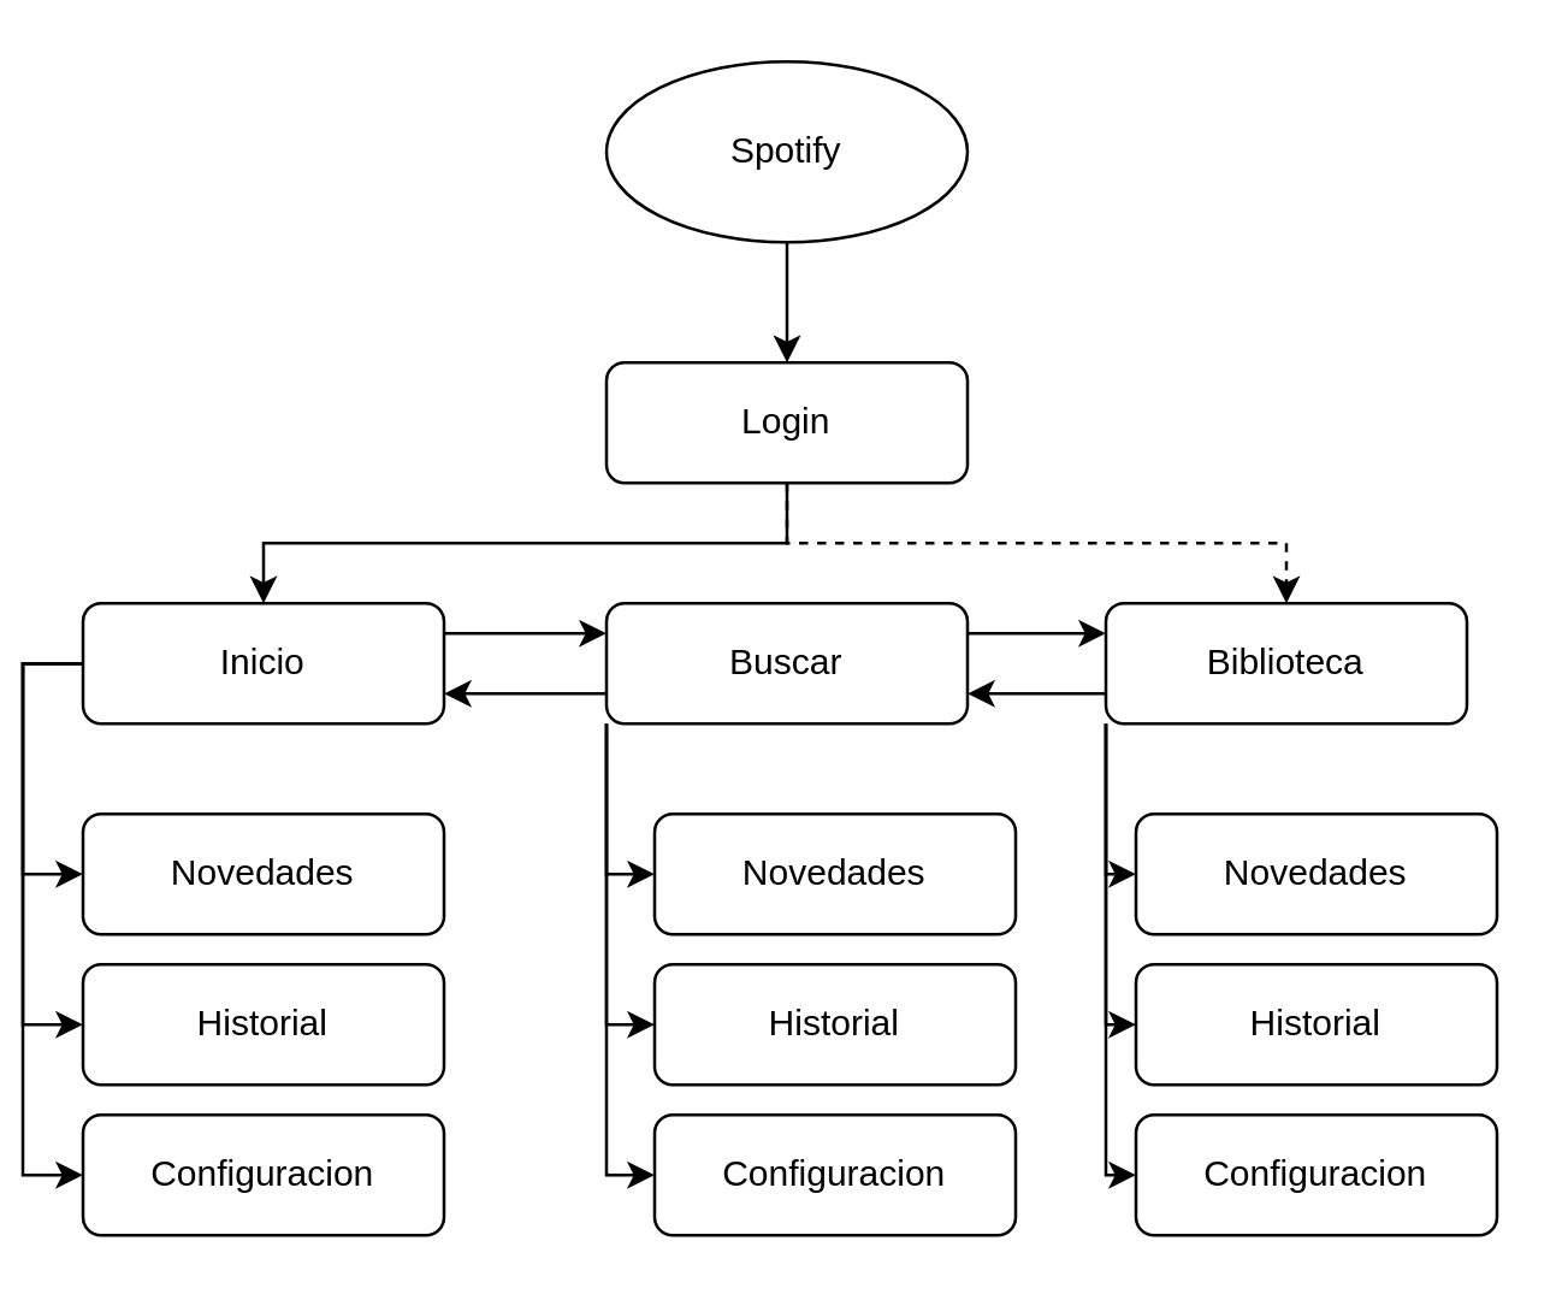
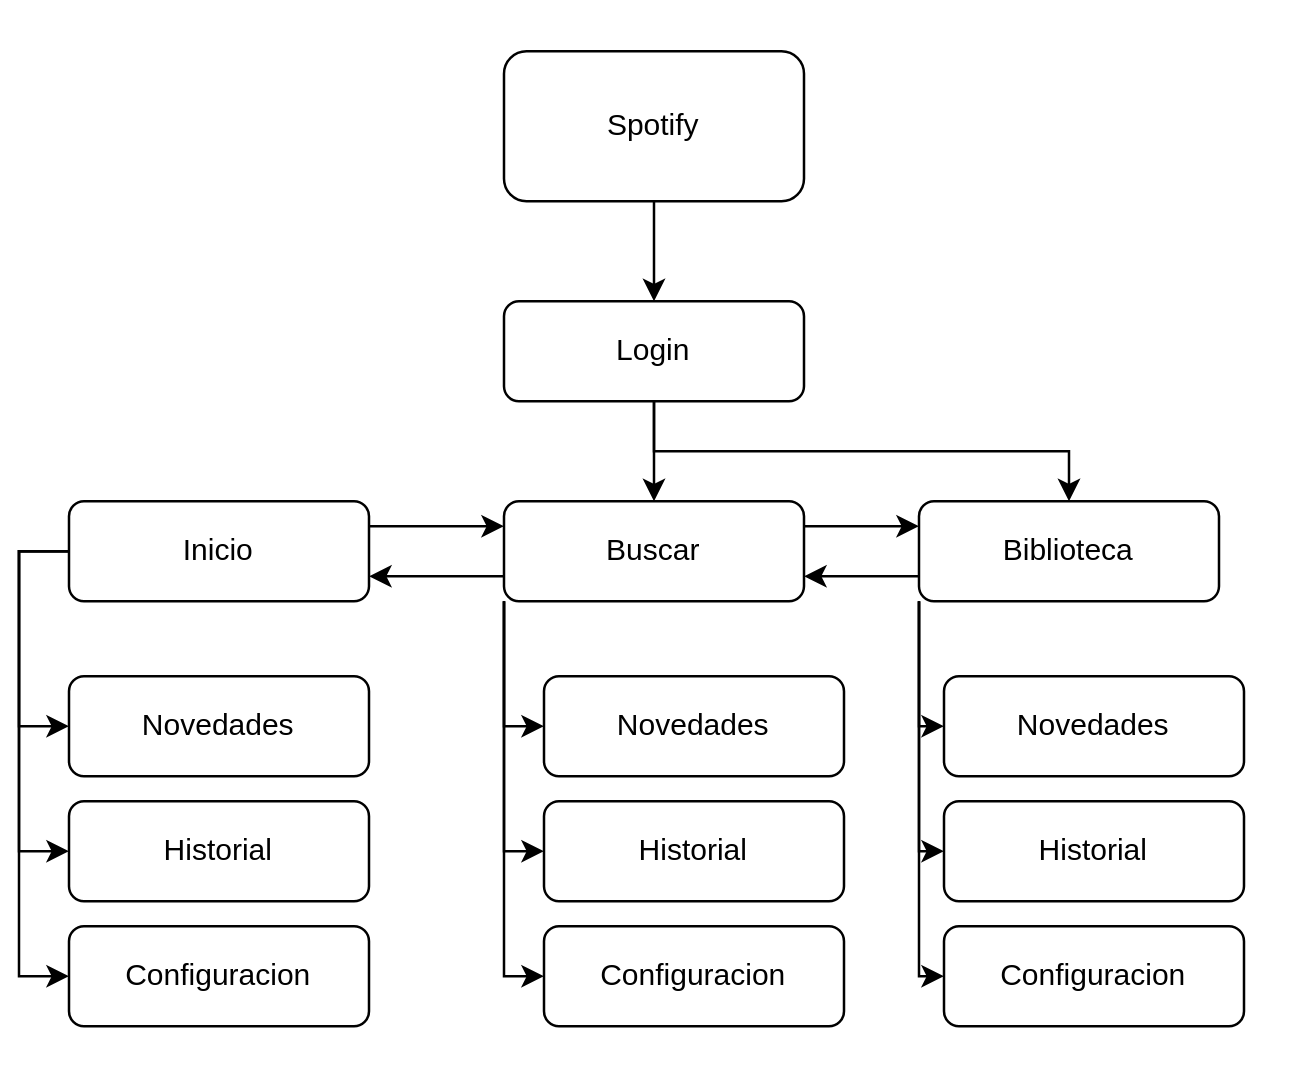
  <mxCell id="0" />
  <mxCell id="1" parent="0" />
  <mxCell id="2" style="edgeStyle=orthogonalEdgeStyle;rounded=0;orthogonalLoop=1;jettySize=auto;html=1;exitX=0.5;exitY=1;exitDx=0;exitDy=0;" edge="1" parent="1" source="3" target="6"><mxGeometry relative="1" as="geometry" /></mxCell>
- <mxCell id="3" value="Spotify" style="ellipse;whiteSpace=wrap;html=1;" vertex="1" parent="1"><mxGeometry x="194" y="20" width="120" height="60" as="geometry" /></mxCell>
- <mxCell id="4" style="edgeStyle=orthogonalEdgeStyle;rounded=0;orthogonalLoop=1;jettySize=auto;html=1;exitX=0.5;exitY=1;exitDx=0;exitDy=0;" edge="1" parent="1" source="6" target="11"><mxGeometry relative="1" as="geometry" /></mxCell>
- <mxCell id="5" style="edgeStyle=orthogonalEdgeStyle;rounded=0;orthogonalLoop=1;jettySize=auto;html=1;exitX=0.5;exitY=1;exitDx=0;exitDy=0;dashed=1;" edge="1" parent="1" source="6" target="22"><mxGeometry relative="1" as="geometry" /></mxCell>
+ <mxCell id="3" value="Spotify" style="rounded=1;whiteSpace=wrap;html=1;" vertex="1" parent="1"><mxGeometry x="194" y="20" width="120" height="60" as="geometry" /></mxCell>
+ <mxCell id="4" style="edgeStyle=orthogonalEdgeStyle;rounded=0;orthogonalLoop=1;jettySize=auto;html=1;exitX=0.5;exitY=1;exitDx=0;exitDy=0;" edge="1" parent="1" source="6" target="17"><mxGeometry relative="1" as="geometry" /></mxCell>
+ <mxCell id="5" style="edgeStyle=orthogonalEdgeStyle;rounded=0;orthogonalLoop=1;jettySize=auto;html=1;exitX=0.5;exitY=1;exitDx=0;exitDy=0;" edge="1" parent="1" source="6" target="22"><mxGeometry relative="1" as="geometry" /></mxCell>
  <mxCell id="6" value="Login" style="rounded=1;whiteSpace=wrap;html=1;" vertex="1" parent="1"><mxGeometry x="194" y="120" width="120" height="40" as="geometry" /></mxCell>
  <mxCell id="7" style="edgeStyle=orthogonalEdgeStyle;rounded=0;orthogonalLoop=1;jettySize=auto;html=1;exitX=1;exitY=0.25;exitDx=0;exitDy=0;entryX=0;entryY=0.25;entryDx=0;entryDy=0;" edge="1" parent="1" source="11" target="17"><mxGeometry relative="1" as="geometry" /></mxCell>
  <mxCell id="8" style="edgeStyle=orthogonalEdgeStyle;rounded=0;orthogonalLoop=1;jettySize=auto;html=1;exitX=0;exitY=0.5;exitDx=0;exitDy=0;entryX=0;entryY=0.5;entryDx=0;entryDy=0;" edge="1" parent="1" source="11" target="23"><mxGeometry relative="1" as="geometry" /></mxCell>
  <mxCell id="9" style="edgeStyle=orthogonalEdgeStyle;rounded=0;orthogonalLoop=1;jettySize=auto;html=1;exitX=0;exitY=0.5;exitDx=0;exitDy=0;entryX=0;entryY=0.5;entryDx=0;entryDy=0;" edge="1" parent="1" source="11" target="24"><mxGeometry relative="1" as="geometry" /></mxCell>
  <mxCell id="10" style="edgeStyle=orthogonalEdgeStyle;rounded=0;orthogonalLoop=1;jettySize=auto;html=1;exitX=0;exitY=0.5;exitDx=0;exitDy=0;entryX=0;entryY=0.5;entryDx=0;entryDy=0;" edge="1" parent="1" source="11" target="25"><mxGeometry relative="1" as="geometry" /></mxCell>
  <mxCell id="11" value="Inicio" style="rounded=1;whiteSpace=wrap;html=1;" vertex="1" parent="1"><mxGeometry x="20" y="200" width="120" height="40" as="geometry" /></mxCell>
  <mxCell id="12" style="edgeStyle=orthogonalEdgeStyle;rounded=0;orthogonalLoop=1;jettySize=auto;html=1;exitX=1;exitY=0.25;exitDx=0;exitDy=0;entryX=0;entryY=0.25;entryDx=0;entryDy=0;" edge="1" parent="1" source="17" target="22"><mxGeometry relative="1" as="geometry" /></mxCell>
  <mxCell id="13" style="edgeStyle=orthogonalEdgeStyle;rounded=0;orthogonalLoop=1;jettySize=auto;html=1;exitX=0;exitY=0.75;exitDx=0;exitDy=0;entryX=1;entryY=0.75;entryDx=0;entryDy=0;" edge="1" parent="1" source="17" target="11"><mxGeometry relative="1" as="geometry" /></mxCell>
  <mxCell id="14" style="edgeStyle=orthogonalEdgeStyle;rounded=0;orthogonalLoop=1;jettySize=auto;html=1;exitX=0;exitY=1;exitDx=0;exitDy=0;entryX=0;entryY=0.5;entryDx=0;entryDy=0;" edge="1" parent="1" source="17" target="26"><mxGeometry relative="1" as="geometry"><Array as="points"><mxPoint x="194" y="290" /></Array></mxGeometry></mxCell>
  <mxCell id="15" style="edgeStyle=orthogonalEdgeStyle;rounded=0;orthogonalLoop=1;jettySize=auto;html=1;exitX=0;exitY=1;exitDx=0;exitDy=0;entryX=0;entryY=0.5;entryDx=0;entryDy=0;" edge="1" parent="1" source="17" target="27"><mxGeometry relative="1" as="geometry"><Array as="points"><mxPoint x="194" y="340" /></Array></mxGeometry></mxCell>
  <mxCell id="16" style="edgeStyle=orthogonalEdgeStyle;rounded=0;orthogonalLoop=1;jettySize=auto;html=1;exitX=0;exitY=1;exitDx=0;exitDy=0;entryX=0;entryY=0.5;entryDx=0;entryDy=0;" edge="1" parent="1" source="17" target="28"><mxGeometry relative="1" as="geometry"><Array as="points"><mxPoint x="194" y="390" /></Array></mxGeometry></mxCell>
  <mxCell id="17" value="Buscar" style="rounded=1;whiteSpace=wrap;html=1;" vertex="1" parent="1"><mxGeometry x="194" y="200" width="120" height="40" as="geometry" /></mxCell>
  <mxCell id="18" style="edgeStyle=orthogonalEdgeStyle;rounded=0;orthogonalLoop=1;jettySize=auto;html=1;exitX=0;exitY=0.75;exitDx=0;exitDy=0;entryX=1;entryY=0.75;entryDx=0;entryDy=0;" edge="1" parent="1" source="22" target="17"><mxGeometry relative="1" as="geometry" /></mxCell>
  <mxCell id="19" style="edgeStyle=orthogonalEdgeStyle;rounded=0;orthogonalLoop=1;jettySize=auto;html=1;exitX=0;exitY=1;exitDx=0;exitDy=0;entryX=0;entryY=0.5;entryDx=0;entryDy=0;" edge="1" parent="1" source="22" target="29"><mxGeometry relative="1" as="geometry"><Array as="points"><mxPoint x="360" y="290" /></Array></mxGeometry></mxCell>
  <mxCell id="20" style="edgeStyle=orthogonalEdgeStyle;rounded=0;orthogonalLoop=1;jettySize=auto;html=1;exitX=0;exitY=1;exitDx=0;exitDy=0;entryX=0;entryY=0.5;entryDx=0;entryDy=0;" edge="1" parent="1" source="22" target="30"><mxGeometry relative="1" as="geometry"><Array as="points"><mxPoint x="360" y="340" /></Array></mxGeometry></mxCell>
  <mxCell id="21" style="edgeStyle=orthogonalEdgeStyle;rounded=0;orthogonalLoop=1;jettySize=auto;html=1;exitX=0;exitY=1;exitDx=0;exitDy=0;entryX=0;entryY=0.5;entryDx=0;entryDy=0;" edge="1" parent="1" source="22" target="31"><mxGeometry relative="1" as="geometry"><Array as="points"><mxPoint x="360" y="390" /></Array></mxGeometry></mxCell>
  <mxCell id="22" value="Biblioteca" style="rounded=1;whiteSpace=wrap;html=1;" vertex="1" parent="1"><mxGeometry x="360" y="200" width="120" height="40" as="geometry" /></mxCell>
  <mxCell id="23" value="Novedades" style="rounded=1;whiteSpace=wrap;html=1;" vertex="1" parent="1"><mxGeometry x="20" y="270" width="120" height="40" as="geometry" /></mxCell>
  <mxCell id="24" value="Historial" style="rounded=1;whiteSpace=wrap;html=1;" vertex="1" parent="1"><mxGeometry x="20" y="320" width="120" height="40" as="geometry" /></mxCell>
  <mxCell id="25" value="Configuracion" style="rounded=1;whiteSpace=wrap;html=1;" vertex="1" parent="1"><mxGeometry x="20" y="370" width="120" height="40" as="geometry" /></mxCell>
  <mxCell id="26" value="Novedades" style="rounded=1;whiteSpace=wrap;html=1;" vertex="1" parent="1"><mxGeometry x="210" y="270" width="120" height="40" as="geometry" /></mxCell>
  <mxCell id="27" value="Historial" style="rounded=1;whiteSpace=wrap;html=1;" vertex="1" parent="1"><mxGeometry x="210" y="320" width="120" height="40" as="geometry" /></mxCell>
  <mxCell id="28" value="Configuracion" style="rounded=1;whiteSpace=wrap;html=1;" vertex="1" parent="1"><mxGeometry x="210" y="370" width="120" height="40" as="geometry" /></mxCell>
  <mxCell id="29" value="Novedades" style="rounded=1;whiteSpace=wrap;html=1;" vertex="1" parent="1"><mxGeometry x="370" y="270" width="120" height="40" as="geometry" /></mxCell>
  <mxCell id="30" value="Historial" style="rounded=1;whiteSpace=wrap;html=1;" vertex="1" parent="1"><mxGeometry x="370" y="320" width="120" height="40" as="geometry" /></mxCell>
  <mxCell id="31" value="Configuracion" style="rounded=1;whiteSpace=wrap;html=1;" vertex="1" parent="1"><mxGeometry x="370" y="370" width="120" height="40" as="geometry" /></mxCell>
